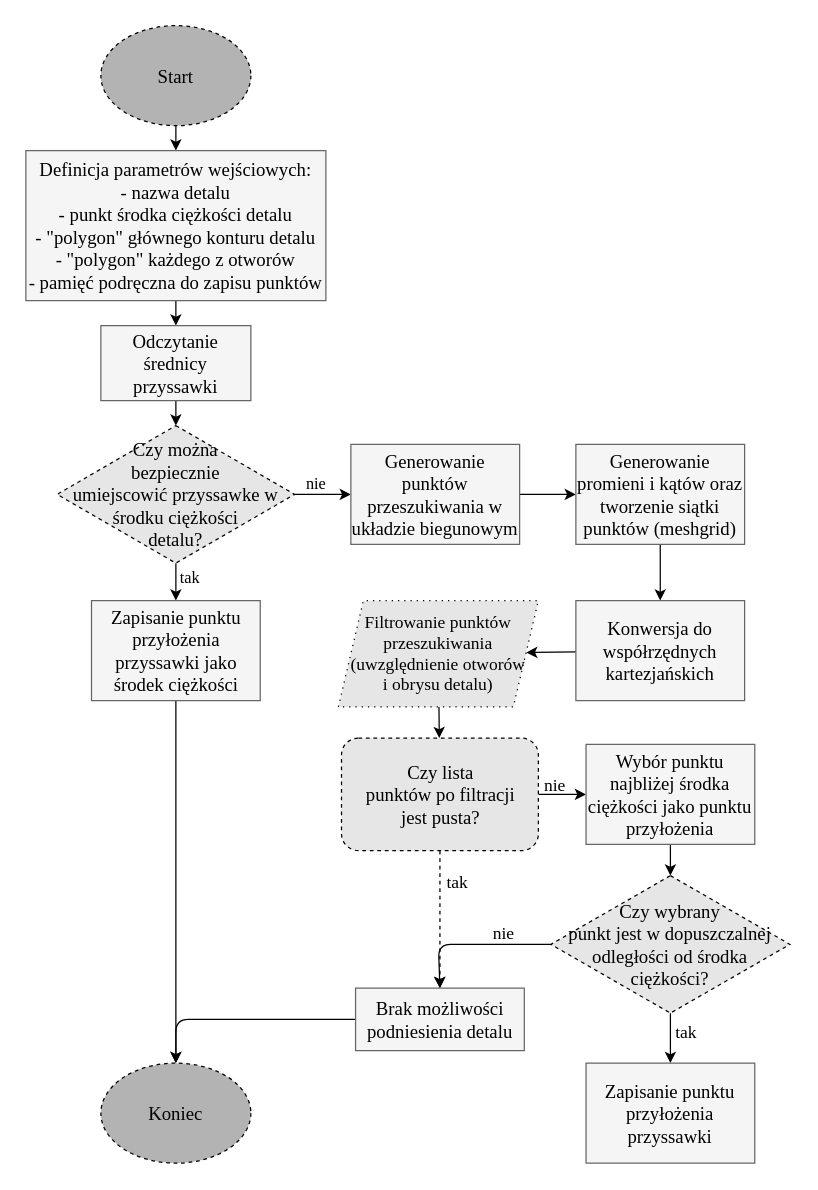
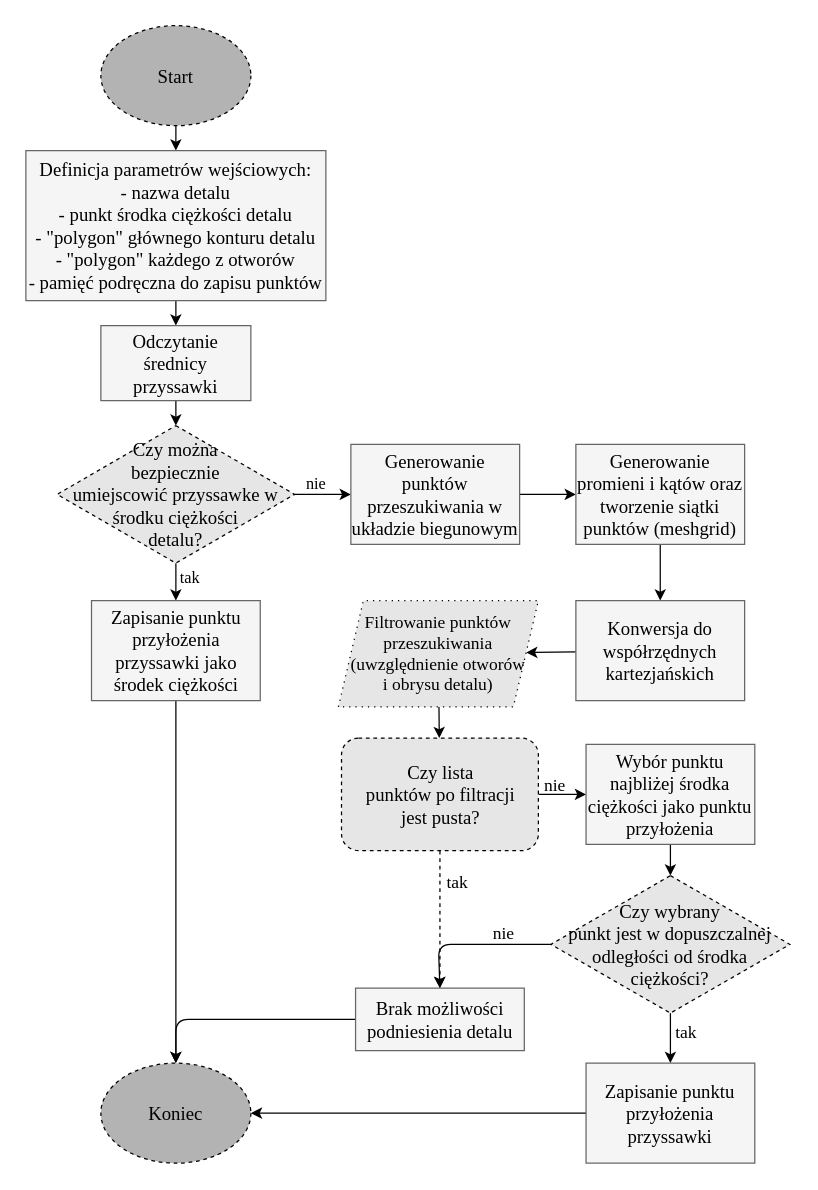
  <mxCell id="0" />
  <mxCell id="1" parent="0" />
  <mxCell id="2" value="" style="edgeStyle=none;html=1;strokeColor=#000000;fontFamily=Garamond;fontSize=15;fontColor=#000000;" parent="1" source="3" target="6" edge="1"><mxGeometry relative="1" as="geometry" /></mxCell>
  <mxCell id="3" value="Start" style="ellipse;whiteSpace=wrap;html=1;fillColor=#B3B3B3;fontColor=#000000;strokeColor=#000000;fontFamily=Garamond;fontSize=15;dashed=1;" parent="1" vertex="1"><mxGeometry x="80" y="20" width="120" height="80" as="geometry" /></mxCell>
  <mxCell id="4" value="Koniec" style="ellipse;whiteSpace=wrap;html=1;fillColor=#B3B3B3;fontColor=#000000;strokeColor=#000000;fontFamily=Garamond;fontSize=15;dashed=1;" parent="1" vertex="1"><mxGeometry x="80" y="850" width="120" height="80" as="geometry" /></mxCell>
  <mxCell id="5" value="" style="edgeStyle=none;html=1;strokeColor=#000000;fontFamily=Garamond;fontSize=15;fontColor=#000000;" parent="1" source="6" target="8" edge="1"><mxGeometry relative="1" as="geometry" /></mxCell>
  <mxCell id="6" value="Definicja parametrów wejściowych:&lt;br&gt;- nazwa detalu&lt;br&gt;- punkt środka ciężkości detalu&lt;br&gt;- &quot;polygon&quot; głównego konturu detalu&lt;br&gt;- &quot;polygon&quot; każdego z otworów&lt;br&gt;- pamięć podręczna do zapisu punktów" style="rounded=0;whiteSpace=wrap;html=1;fillColor=#f5f5f5;fontColor=#000000;strokeColor=#666666;fontFamily=Garamond;fontSize=15;" parent="1" vertex="1"><mxGeometry x="20" y="120" width="240" height="120" as="geometry" /></mxCell>
  <mxCell id="7" value="" style="edgeStyle=none;html=1;strokeColor=#000000;fontColor=#000000;" edge="1" parent="1" source="8" target="13"><mxGeometry relative="1" as="geometry" /></mxCell>
  <mxCell id="8" value="Odczytanie średnicy przyssawki" style="rounded=0;whiteSpace=wrap;html=1;fillColor=#f5f5f5;fontColor=#000000;strokeColor=#666666;fontFamily=Garamond;fontSize=15;" parent="1" vertex="1"><mxGeometry x="80" y="260" width="120" height="60" as="geometry" /></mxCell>
  <mxCell id="9" value="" style="edgeStyle=none;html=1;strokeColor=#000000;fontColor=#000000;" edge="1" parent="1" source="13" target="15"><mxGeometry relative="1" as="geometry" /></mxCell>
  <mxCell id="10" value="tak" style="edgeLabel;html=1;align=center;verticalAlign=middle;resizable=0;points=[];fontColor=#000000;labelBackgroundColor=none;fontFamily=Times New Roman;fontSize=13;" vertex="1" connectable="0" parent="9"><mxGeometry x="-0.346" y="2" relative="1" as="geometry"><mxPoint x="8" as="offset" /></mxGeometry></mxCell>
  <mxCell id="11" value="" style="edgeStyle=none;html=1;strokeColor=#000000;fontFamily=Times New Roman;fontSize=13;fontColor=#000000;" edge="1" parent="1" source="13" target="17"><mxGeometry relative="1" as="geometry" /></mxCell>
  <mxCell id="12" value="nie" style="edgeLabel;html=1;align=center;verticalAlign=middle;resizable=0;points=[];fontSize=13;fontFamily=Times New Roman;fontColor=#000000;labelBackgroundColor=none;" vertex="1" connectable="0" parent="11"><mxGeometry x="-0.632" y="-1" relative="1" as="geometry"><mxPoint x="8" y="-11" as="offset" /></mxGeometry></mxCell>
  <mxCell id="13" value="Czy można &lt;br&gt;bezpiecznie &lt;br&gt;umiejscowić przyssawke w środku ciężkości &lt;br&gt;detalu?" style="rhombus;whiteSpace=wrap;html=1;fontFamily=Garamond;fontSize=15;fillColor=#E6E6E6;strokeColor=#000000;fontColor=#000000;dashed=1;" parent="1" vertex="1"><mxGeometry x="45" y="340" width="190" height="110" as="geometry" /></mxCell>
  <mxCell id="14" style="edgeStyle=none;html=1;strokeColor=#000000;fontFamily=Garamond;fontSize=14;fontColor=#000000;" edge="1" parent="1" source="15" target="4"><mxGeometry relative="1" as="geometry" /></mxCell>
  <mxCell id="15" value="Zapisanie punktu przyłożenia przyssawki jako środek ciężkości" style="rounded=0;whiteSpace=wrap;html=1;fillColor=#f5f5f5;fontColor=#000000;strokeColor=#666666;fontFamily=Garamond;fontSize=15;" parent="1" vertex="1"><mxGeometry x="72.5" y="480" width="135" height="80" as="geometry" /></mxCell>
  <mxCell id="16" value="" style="edgeStyle=none;html=1;strokeColor=#000000;fontFamily=Times New Roman;fontSize=13;fontColor=#000000;" edge="1" parent="1" source="17" target="19"><mxGeometry relative="1" as="geometry" /></mxCell>
  <mxCell id="17" value="Generowanie punktów przeszukiwania w układzie biegunowym" style="rounded=0;whiteSpace=wrap;html=1;fillColor=#f5f5f5;fontColor=#000000;strokeColor=#666666;fontFamily=Garamond;fontSize=15;" vertex="1" parent="1"><mxGeometry x="280" y="355" width="135" height="80" as="geometry" /></mxCell>
  <mxCell id="18" value="" style="edgeStyle=none;html=1;strokeColor=#000000;fontFamily=Times New Roman;fontSize=13;fontColor=#000000;" edge="1" parent="1" source="19" target="21"><mxGeometry relative="1" as="geometry" /></mxCell>
  <mxCell id="19" value="Generowanie promieni i kątów oraz tworzenie siątki punktów (meshgrid)" style="rounded=0;whiteSpace=wrap;html=1;fillColor=#f5f5f5;fontColor=#000000;strokeColor=#666666;fontFamily=Garamond;fontSize=15;" vertex="1" parent="1"><mxGeometry x="460" y="355" width="135" height="80" as="geometry" /></mxCell>
  <mxCell id="20" value="" style="edgeStyle=none;html=1;strokeColor=#000000;fontFamily=Garamond;fontSize=13;fontColor=#000000;" edge="1" parent="1" source="21" target="23"><mxGeometry relative="1" as="geometry" /></mxCell>
  <mxCell id="21" value="Konwersja do współrzędnych kartezjańskich" style="rounded=0;whiteSpace=wrap;html=1;fillColor=#f5f5f5;fontColor=#000000;strokeColor=#666666;fontFamily=Garamond;fontSize=15;" vertex="1" parent="1"><mxGeometry x="460" y="480" width="135" height="80" as="geometry" /></mxCell>
  <mxCell id="22" value="" style="edgeStyle=none;html=1;strokeColor=#000000;fontFamily=Garamond;fontSize=14;fontColor=#000000;" edge="1" parent="1" source="23" target="28"><mxGeometry relative="1" as="geometry" /></mxCell>
  <mxCell id="23" value="&lt;font face=&quot;Garamond&quot; style=&quot;font-size: 14px;&quot;&gt;Filtrowanie punktów przeszukiwania (uwzględnienie otworów &lt;br style=&quot;font-size: 14px;&quot;&gt;i obrysu detalu)&lt;/font&gt;" style="shape=parallelogram;perimeter=parallelogramPerimeter;whiteSpace=wrap;html=1;fixedSize=1;labelBackgroundColor=none;fontFamily=Times New Roman;fontSize=14;fillColor=#E6E6E6;strokeColor=#000000;fontColor=#000000;dashed=1;dashPattern=1 4;" vertex="1" parent="1"><mxGeometry x="270" y="480" width="160" height="85" as="geometry" /></mxCell>
  <mxCell id="24" value="" style="edgeStyle=none;html=1;strokeColor=#000000;fontFamily=Garamond;fontSize=14;fontColor=#000000;dashed=1;" edge="1" parent="1" source="28" target="30"><mxGeometry relative="1" as="geometry" /></mxCell>
  <mxCell id="25" value="tak" style="edgeLabel;html=1;align=center;verticalAlign=middle;resizable=0;points=[];fontSize=14;fontFamily=Garamond;fontColor=#000000;labelBackgroundColor=none;" vertex="1" connectable="0" parent="24"><mxGeometry x="-0.575" relative="1" as="geometry"><mxPoint x="13" y="2" as="offset" /></mxGeometry></mxCell>
  <mxCell id="26" value="" style="edgeStyle=none;html=1;strokeColor=#000000;fontFamily=Garamond;fontSize=14;fontColor=#000000;" edge="1" parent="1" source="28" target="32"><mxGeometry relative="1" as="geometry" /></mxCell>
  <mxCell id="27" value="nie" style="edgeLabel;html=1;align=center;verticalAlign=middle;resizable=0;points=[];fontSize=14;fontFamily=Garamond;fontColor=#000000;labelBackgroundColor=none;" vertex="1" connectable="0" parent="26"><mxGeometry x="-0.533" y="-1" relative="1" as="geometry"><mxPoint x="3" y="-8" as="offset" /></mxGeometry></mxCell>
  <mxCell id="28" value="Czy lista &lt;br&gt;punktów po filtracji &lt;br&gt;jest pusta?" style="whiteSpace=wrap;html=1;fontFamily=Garamond;fontSize=15;fillColor=#E6E6E6;strokeColor=#000000;fontColor=#000000;verticalAlign=middle;labelBackgroundColor=none;labelBorderColor=none;dashed=1;rounded=1;" vertex="1" parent="1"><mxGeometry x="272.5" y="590" width="157.5" height="90" as="geometry" /></mxCell>
  <mxCell id="29" style="edgeStyle=none;html=1;strokeColor=#000000;fontFamily=Garamond;fontSize=14;fontColor=#000000;" edge="1" parent="1" source="30"><mxGeometry relative="1" as="geometry"><mxPoint x="140" y="850" as="targetPoint" /><Array as="points"><mxPoint x="140" y="815" /></Array></mxGeometry></mxCell>
  <mxCell id="30" value="Brak możliwości podniesienia detalu" style="rounded=0;whiteSpace=wrap;html=1;fillColor=#f5f5f5;fontColor=#000000;strokeColor=#666666;fontFamily=Garamond;fontSize=15;" vertex="1" parent="1"><mxGeometry x="283.75" y="790" width="135" height="50" as="geometry" /></mxCell>
  <mxCell id="31" value="" style="edgeStyle=none;html=1;strokeColor=#000000;fontFamily=Garamond;fontSize=14;fontColor=#000000;" edge="1" parent="1" source="32" target="37"><mxGeometry relative="1" as="geometry" /></mxCell>
  <mxCell id="32" value="Wybór punktu najbliżej środka ciężkości jako punktu przyłożenia" style="rounded=0;whiteSpace=wrap;html=1;fillColor=#f5f5f5;fontColor=#000000;strokeColor=#666666;fontFamily=Garamond;fontSize=15;" vertex="1" parent="1"><mxGeometry x="468.13" y="595" width="135" height="80" as="geometry" /></mxCell>
  <mxCell id="33" style="edgeStyle=none;html=1;entryX=0.5;entryY=0;entryDx=0;entryDy=0;strokeColor=#000000;fontFamily=Garamond;fontSize=14;fontColor=#000000;" edge="1" parent="1" source="37" target="30"><mxGeometry relative="1" as="geometry"><Array as="points"><mxPoint x="350" y="755" /></Array></mxGeometry></mxCell>
  <mxCell id="34" value="nie" style="edgeLabel;html=1;align=center;verticalAlign=middle;resizable=0;points=[];fontSize=14;fontFamily=Garamond;fontColor=#000000;labelBackgroundColor=none;" vertex="1" connectable="0" parent="33"><mxGeometry x="-0.464" y="2" relative="1" as="geometry"><mxPoint x="-5" y="-11" as="offset" /></mxGeometry></mxCell>
  <mxCell id="35" value="" style="edgeStyle=none;html=1;strokeColor=#000000;fontFamily=Garamond;fontSize=14;fontColor=#000000;" edge="1" parent="1" source="37" target="39"><mxGeometry relative="1" as="geometry" /></mxCell>
  <mxCell id="36" value="tak" style="edgeLabel;html=1;align=center;verticalAlign=middle;resizable=0;points=[];fontSize=14;fontFamily=Garamond;fontColor=#000000;labelBackgroundColor=none;" vertex="1" connectable="0" parent="35"><mxGeometry x="-0.35" y="1" relative="1" as="geometry"><mxPoint x="11" y="3" as="offset" /></mxGeometry></mxCell>
  <mxCell id="37" value="Czy wybrany &lt;br&gt;punkt jest w dopuszczalnej &lt;br&gt;odległości od środka &lt;br&gt;ciężkości?" style="rhombus;whiteSpace=wrap;html=1;fontFamily=Garamond;fontSize=15;fillColor=#E6E6E6;strokeColor=#000000;fontColor=#000000;verticalAlign=middle;labelBackgroundColor=none;labelBorderColor=none;dashed=1;" vertex="1" parent="1"><mxGeometry x="440" y="700" width="191.25" height="110" as="geometry" /></mxCell>
+ <mxCell id="38" style="edgeStyle=none;html=1;entryX=1;entryY=0.5;entryDx=0;entryDy=0;strokeColor=#000000;fontFamily=Garamond;fontSize=14;fontColor=#000000;" edge="1" parent="1" source="39" target="4"><mxGeometry relative="1" as="geometry" /></mxCell>
  <mxCell id="39" value="Zapisanie punktu przyłożenia przyssawki" style="rounded=0;whiteSpace=wrap;html=1;fillColor=#f5f5f5;fontColor=#000000;strokeColor=#666666;fontFamily=Garamond;fontSize=15;" vertex="1" parent="1"><mxGeometry x="468.13" y="850" width="135" height="80" as="geometry" /></mxCell>
